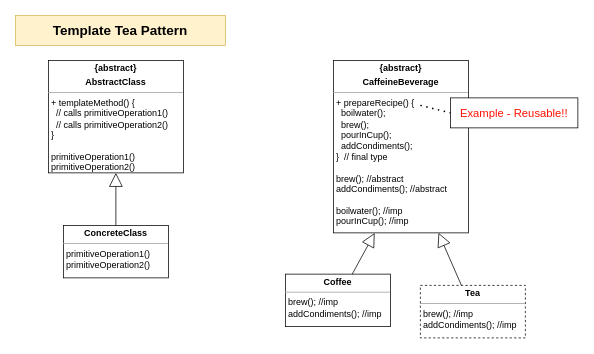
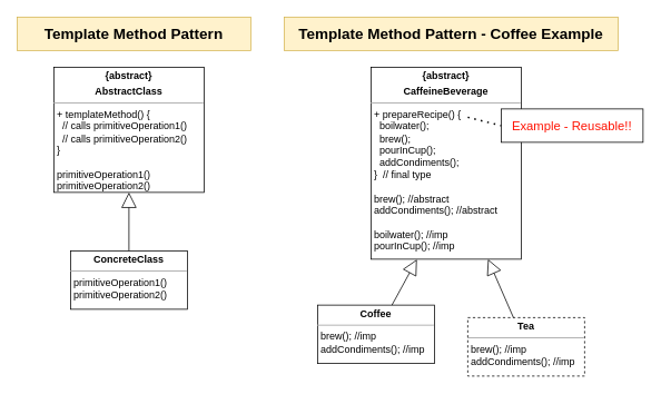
  <mxCell id="0" />
  <mxCell id="1" parent="0" />
  <mxCell id="2" value="&lt;p style=&quot;margin: 0px ; margin-top: 4px ; text-align: center&quot;&gt;&lt;b&gt;{abstract}&lt;/b&gt;&lt;/p&gt;&lt;p style=&quot;margin: 0px ; margin-top: 4px ; text-align: center&quot;&gt;&lt;b&gt;AbstractClass&lt;/b&gt;&lt;/p&gt;&lt;hr size=&quot;1&quot;&gt;&lt;p style=&quot;margin: 0px ; margin-left: 4px&quot;&gt;+ templateMethod() {&lt;/p&gt;&lt;p style=&quot;margin: 0px ; margin-left: 4px&quot;&gt;&amp;nbsp; // calls primitiveOperation1()&lt;/p&gt;&lt;p style=&quot;margin: 0px ; margin-left: 4px&quot;&gt;&amp;nbsp; // calls primitiveOperation2()&lt;br&gt;&lt;/p&gt;&lt;p style=&quot;margin: 0px ; margin-left: 4px&quot;&gt;}&lt;/p&gt;&lt;p style=&quot;margin: 0px ; margin-left: 4px&quot;&gt;&lt;br&gt;&lt;/p&gt;&lt;p style=&quot;margin: 0px ; margin-left: 4px&quot;&gt;primitiveOperation1()&lt;br&gt;&lt;/p&gt;&lt;p style=&quot;margin: 0px ; margin-left: 4px&quot;&gt;primitiveOperation2()&lt;br&gt;&lt;/p&gt;" style="verticalAlign=top;align=left;overflow=fill;fontSize=12;fontFamily=Helvetica;html=1;" parent="1" vertex="1"><mxGeometry x="64" y="80" width="180" height="150" as="geometry" /></mxCell>
  <mxCell id="3" value="&lt;p style=&quot;margin: 0px ; margin-top: 4px ; text-align: center&quot;&gt;&lt;b&gt;ConcreteClass&lt;/b&gt;&lt;/p&gt;&lt;hr size=&quot;1&quot;&gt;&lt;div style=&quot;height: 2px&quot;&gt;&lt;p style=&quot;margin: 0px 0px 0px 4px&quot;&gt;primitiveOperation1()&lt;br&gt;&lt;/p&gt;&lt;p style=&quot;margin: 0px 0px 0px 4px&quot;&gt;primitiveOperation2()&lt;/p&gt;&lt;/div&gt;" style="verticalAlign=top;align=left;overflow=fill;fontSize=12;fontFamily=Helvetica;html=1;" parent="1" vertex="1"><mxGeometry x="84" y="300" width="140" height="70" as="geometry" /></mxCell>
  <mxCell id="4" value="" style="endArrow=block;endSize=16;endFill=0;html=1;elbow=vertical;rounded=0;entryX=0.5;entryY=1;entryDx=0;entryDy=0;" parent="1" source="3" target="2" edge="1"><mxGeometry width="160" relative="1" as="geometry"><mxPoint x="71" y="357.91" as="sourcePoint" /><mxPoint x="148" y="280" as="targetPoint" /></mxGeometry></mxCell>
- <mxCell id="5" value="Template Tea Pattern" style="text;html=1;strokeColor=#d6b656;fillColor=#fff2cc;align=center;verticalAlign=middle;whiteSpace=wrap;rounded=0;fontSize=18;fontStyle=1" parent="1" vertex="1"><mxGeometry x="20" y="20" width="280" height="40" as="geometry" /></mxCell>
+ <mxCell id="5" value="Template Method Pattern" style="text;html=1;strokeColor=#d6b656;fillColor=#fff2cc;align=center;verticalAlign=middle;whiteSpace=wrap;rounded=0;fontSize=18;fontStyle=1" parent="1" vertex="1"><mxGeometry x="20" y="20" width="280" height="40" as="geometry" /></mxCell>
  <mxCell id="6" value="&lt;p style=&quot;margin: 0px ; margin-top: 4px ; text-align: center&quot;&gt;&lt;b&gt;{abstract}&lt;/b&gt;&lt;/p&gt;&lt;p style=&quot;margin: 0px ; margin-top: 4px ; text-align: center&quot;&gt;&lt;b&gt;CaffeineBeverage&lt;/b&gt;&lt;/p&gt;&lt;hr size=&quot;1&quot;&gt;&lt;p style=&quot;margin: 0px ; margin-left: 4px&quot;&gt;+ prepareRecipe() {&lt;/p&gt;&lt;p style=&quot;margin: 0px ; margin-left: 4px&quot;&gt;&amp;nbsp; boilwater();&lt;/p&gt;&lt;p style=&quot;margin: 0px ; margin-left: 4px&quot;&gt;&amp;nbsp; brew();&lt;/p&gt;&lt;p style=&quot;margin: 0px ; margin-left: 4px&quot;&gt;&amp;nbsp; pourInCup();&lt;/p&gt;&lt;p style=&quot;margin: 0px ; margin-left: 4px&quot;&gt;&amp;nbsp; addCondiments();&lt;/p&gt;&lt;p style=&quot;margin: 0px ; margin-left: 4px&quot;&gt;}&amp;nbsp; // final type&lt;/p&gt;&lt;p style=&quot;margin: 0px ; margin-left: 4px&quot;&gt;&lt;br&gt;&lt;/p&gt;&lt;p style=&quot;margin: 0px ; margin-left: 4px&quot;&gt;brew(); //abstract&lt;/p&gt;&lt;p style=&quot;margin: 0px ; margin-left: 4px&quot;&gt;addCondiments(); //abstract&lt;/p&gt;&lt;p style=&quot;margin: 0px ; margin-left: 4px&quot;&gt;&lt;br&gt;&lt;/p&gt;&lt;p style=&quot;margin: 0px ; margin-left: 4px&quot;&gt;boilwater(); //imp&lt;/p&gt;&lt;p style=&quot;margin: 0px ; margin-left: 4px&quot;&gt;pourInCup(); //imp&lt;/p&gt;" style="verticalAlign=top;align=left;overflow=fill;fontSize=12;fontFamily=Helvetica;html=1;" vertex="1" parent="1"><mxGeometry x="444" y="80" width="180" height="230" as="geometry" /></mxCell>
  <mxCell id="7" value="&lt;p style=&quot;margin: 0px ; margin-top: 4px ; text-align: center&quot;&gt;&lt;b&gt;Coffee&lt;/b&gt;&lt;/p&gt;&lt;hr size=&quot;1&quot;&gt;&lt;div style=&quot;height: 2px&quot;&gt;&lt;p style=&quot;margin: 0px 0px 0px 4px&quot;&gt;brew(); //imp&lt;/p&gt;&lt;p style=&quot;margin: 0px 0px 0px 4px&quot;&gt;addCondiments(); //imp&lt;/p&gt;&lt;/div&gt;" style="verticalAlign=top;align=left;overflow=fill;fontSize=12;fontFamily=Helvetica;html=1;" vertex="1" parent="1"><mxGeometry x="380" y="365" width="140" height="70" as="geometry" /></mxCell>
  <mxCell id="8" value="" style="endArrow=block;endSize=16;endFill=0;html=1;elbow=vertical;rounded=0;entryX=0.306;entryY=1.001;entryDx=0;entryDy=0;entryPerimeter=0;" edge="1" source="7" target="6" parent="1"><mxGeometry width="160" relative="1" as="geometry"><mxPoint x="451" y="357.91" as="sourcePoint" /><mxPoint x="528" y="280" as="targetPoint" /></mxGeometry></mxCell>
+ <mxCell id="9" value="Template Method Pattern - Coffee Example" style="text;html=1;strokeColor=#d6b656;fillColor=#fff2cc;align=center;verticalAlign=middle;whiteSpace=wrap;rounded=0;fontSize=18;fontStyle=1" vertex="1" parent="1"><mxGeometry x="340" y="20" width="400" height="40" as="geometry" /></mxCell>
  <mxCell id="10" value="&lt;p style=&quot;margin: 0px ; margin-top: 4px ; text-align: center&quot;&gt;&lt;b&gt;Tea&lt;/b&gt;&lt;/p&gt;&lt;hr size=&quot;1&quot;&gt;&lt;div style=&quot;height: 2px&quot;&gt;&lt;p style=&quot;margin: 0px 0px 0px 4px&quot;&gt;brew(); //imp&lt;/p&gt;&lt;p style=&quot;margin: 0px 0px 0px 4px&quot;&gt;addCondiments(); //imp&lt;/p&gt;&lt;/div&gt;" style="verticalAlign=top;align=left;overflow=fill;fontSize=12;fontFamily=Helvetica;html=1;dashed=1;" vertex="1" parent="1"><mxGeometry x="560" y="380" width="140" height="70" as="geometry" /></mxCell>
  <mxCell id="11" value="" style="endArrow=block;endSize=16;endFill=0;html=1;elbow=vertical;rounded=0;" edge="1" source="10" parent="1" target="6"><mxGeometry width="160" relative="1" as="geometry"><mxPoint x="631" y="357.91" as="sourcePoint" /><mxPoint x="679.08" y="300.22" as="targetPoint" /></mxGeometry></mxCell>
  <mxCell id="12" value="Example - Reusable!!" style="rounded=0;whiteSpace=wrap;html=1;fontSize=15;fontColor=#FF1100;" vertex="1" parent="1"><mxGeometry x="600" y="130" width="170" height="40" as="geometry" /></mxCell>
  <mxCell id="13" value="" style="endArrow=none;dashed=1;html=1;dashPattern=1 3;strokeWidth=2;fontSize=15;fontColor=#FF1100;" edge="1" parent="1"><mxGeometry width="50" height="50" relative="1" as="geometry"><mxPoint x="560" y="140" as="sourcePoint" /><mxPoint x="600" y="150" as="targetPoint" /></mxGeometry></mxCell>
